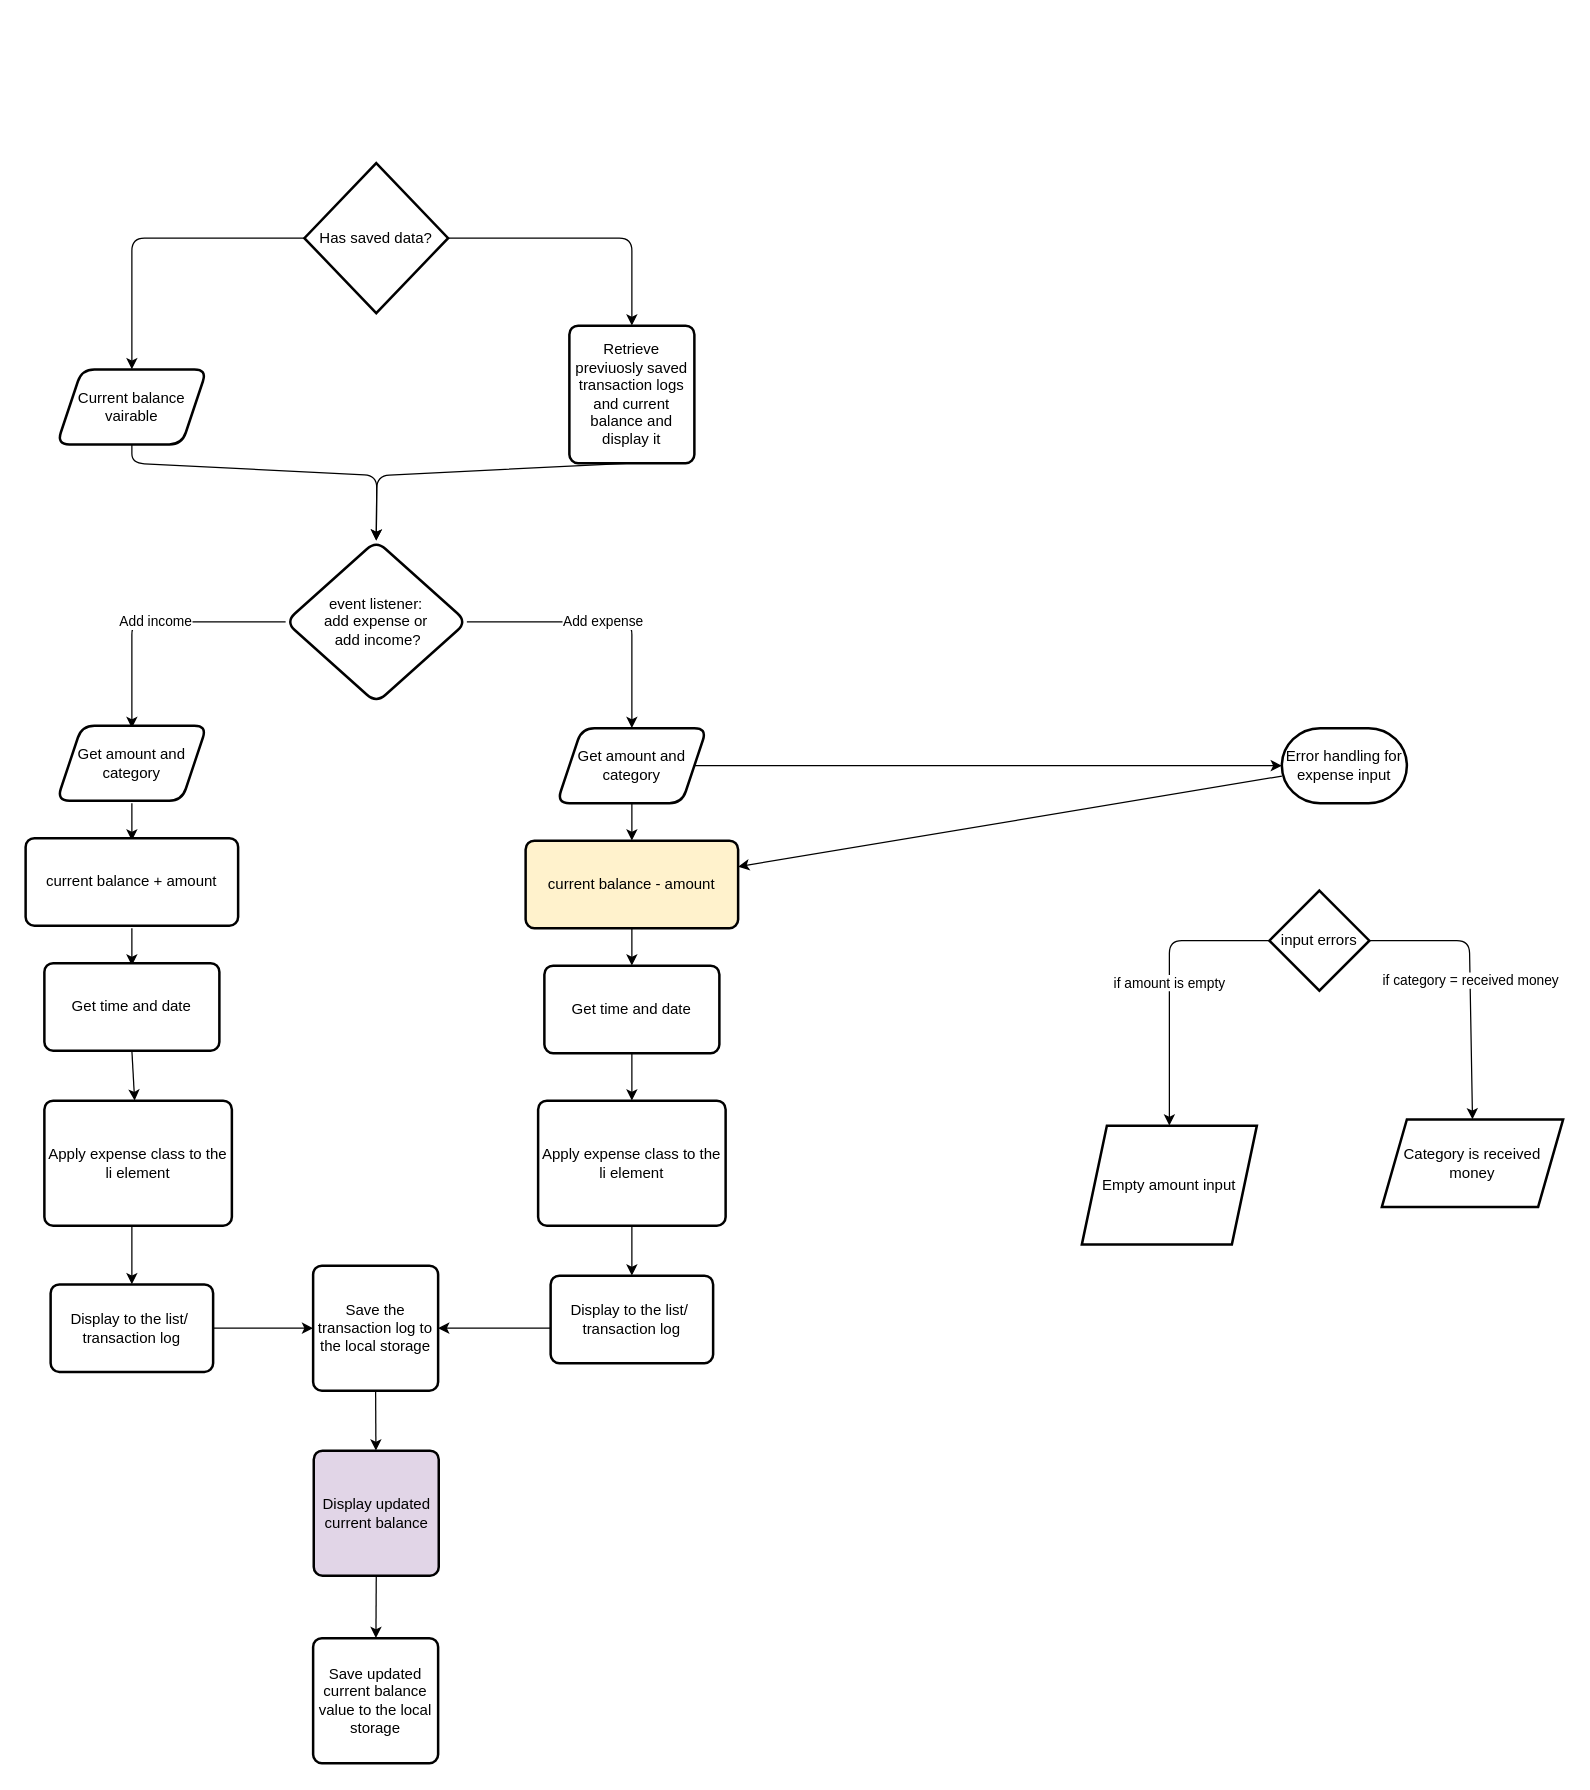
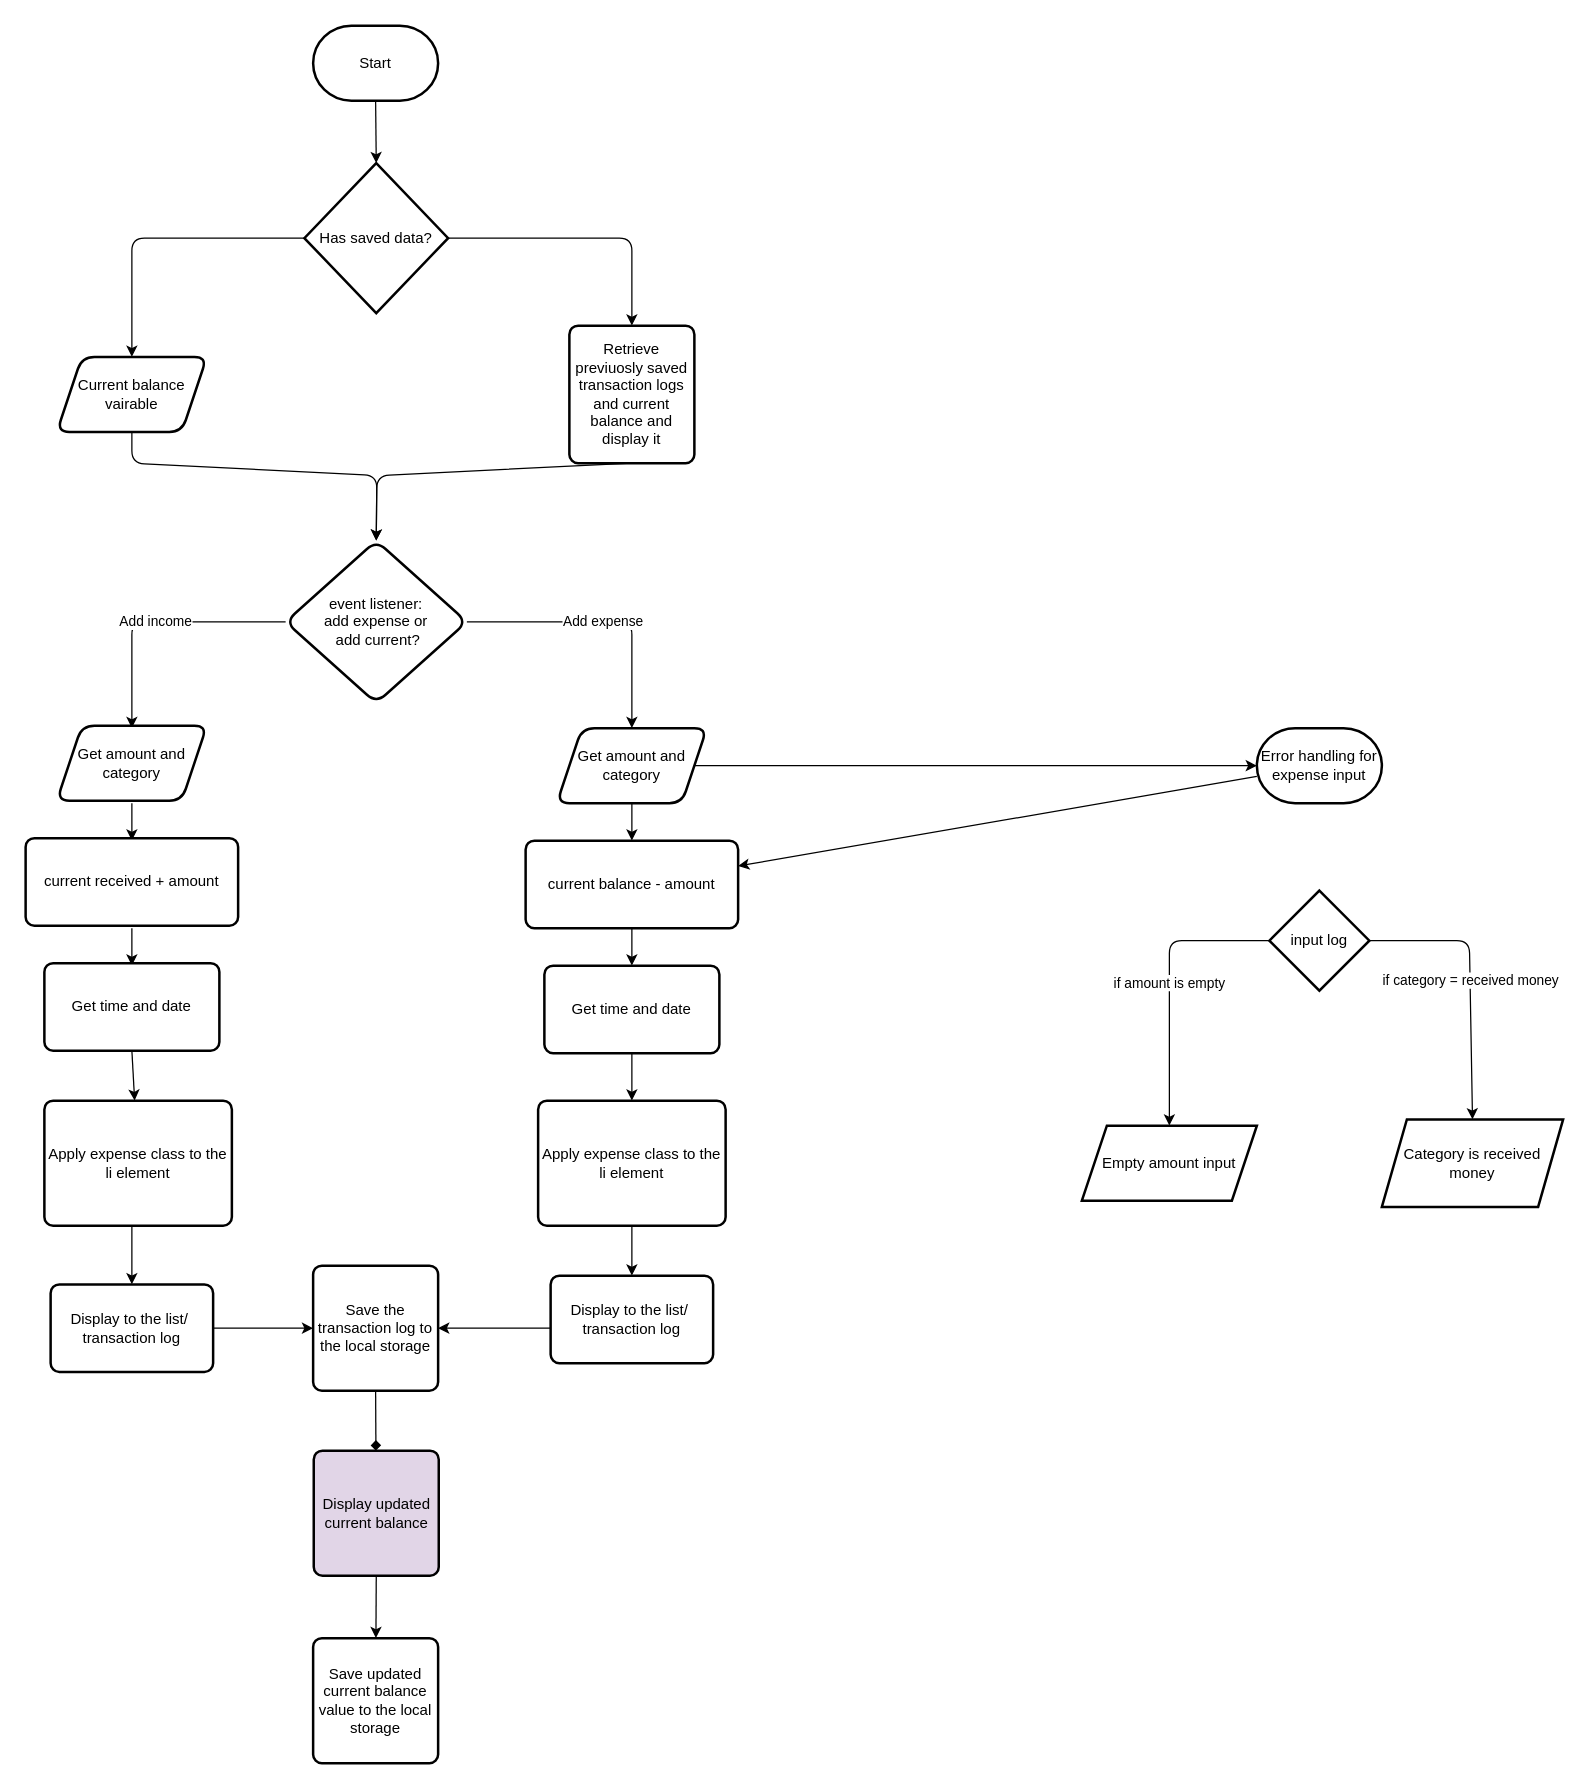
  <mxCell id="0" />
  <mxCell id="1" parent="0" />
+ <mxCell id="2" style="edgeStyle=none;rounded=1;html=1;exitX=0.5;exitY=1;exitDx=0;exitDy=0;exitPerimeter=0;entryX=0.5;entryY=0;entryDx=0;entryDy=0;entryPerimeter=0;" parent="1" source="3" target="39" edge="1"><mxGeometry relative="1" as="geometry" /></mxCell>
+ <mxCell id="3" value="Start" style="strokeWidth=2;html=1;shape=mxgraph.flowchart.terminator;whiteSpace=wrap;rounded=1;" parent="1" vertex="1"><mxGeometry x="250" y="20" width="100" height="60" as="geometry" /></mxCell>
  <mxCell id="4" style="edgeStyle=none;html=1;exitX=0.5;exitY=1;exitDx=0;exitDy=0;rounded=1;entryX=0.5;entryY=0;entryDx=0;entryDy=0;" parent="1" source="5" target="8" edge="1"><mxGeometry relative="1" as="geometry"><mxPoint x="301" y="440" as="targetPoint" /><Array as="points"><mxPoint x="105" y="370" /><mxPoint x="301" y="380" /></Array></mxGeometry></mxCell>
- <mxCell id="5" value="Current balance vairable" style="shape=parallelogram;perimeter=parallelogramPerimeter;whiteSpace=wrap;html=1;fixedSize=1;strokeWidth=2;rounded=1;" parent="1" vertex="1"><mxGeometry x="45" y="295" width="120" height="60" as="geometry" /></mxCell>
+ <mxCell id="5" value="Current balance vairable" style="shape=parallelogram;perimeter=parallelogramPerimeter;whiteSpace=wrap;html=1;fixedSize=1;strokeWidth=2;rounded=1;" parent="1" vertex="1"><mxGeometry x="45" y="285" width="120" height="60" as="geometry" /></mxCell>
  <mxCell id="6" value="Add expense" style="edgeStyle=none;html=1;entryX=0.5;entryY=0;entryDx=0;entryDy=0;exitX=1;exitY=0.5;exitDx=0;exitDy=0;rounded=1;" parent="1" source="8" target="11" edge="1"><mxGeometry relative="1" as="geometry"><Array as="points"><mxPoint x="505" y="497" /></Array></mxGeometry></mxCell>
  <mxCell id="7" value="Add income" style="edgeStyle=none;html=1;entryX=0.5;entryY=0;entryDx=0;entryDy=0;exitX=0;exitY=0.5;exitDx=0;exitDy=0;rounded=1;" parent="1" source="8" edge="1"><mxGeometry relative="1" as="geometry"><Array as="points"><mxPoint x="105" y="497" /></Array><mxPoint x="105" y="582" as="targetPoint" /></mxGeometry></mxCell>
- <mxCell id="8" value="event listener: &lt;br&gt;add expense or&lt;br&gt;&amp;nbsp;add income?" style="rhombus;whiteSpace=wrap;html=1;strokeWidth=2;rounded=1;" parent="1" vertex="1"><mxGeometry x="228" y="432" width="145" height="130" as="geometry" /></mxCell>
+ <mxCell id="8" value="event listener: &lt;br&gt;add expense or&lt;br&gt;&amp;nbsp;add current?" style="rhombus;whiteSpace=wrap;html=1;strokeWidth=2;rounded=1;" parent="1" vertex="1"><mxGeometry x="228" y="432" width="145" height="130" as="geometry" /></mxCell>
  <mxCell id="9" style="edgeStyle=none;html=1;exitX=0.5;exitY=1;exitDx=0;exitDy=0;entryX=0.5;entryY=0;entryDx=0;entryDy=0;rounded=1;" parent="1" source="11" target="17" edge="1"><mxGeometry relative="1" as="geometry" /></mxCell>
  <mxCell id="10" style="edgeStyle=none;html=1;exitX=1;exitY=0.5;exitDx=0;exitDy=0;entryX=0;entryY=0.5;entryDx=0;entryDy=0;entryPerimeter=0;" edge="1" parent="1" source="11" target="41"><mxGeometry relative="1" as="geometry" /></mxCell>
  <mxCell id="11" value="Get amount and category" style="shape=parallelogram;perimeter=parallelogramPerimeter;whiteSpace=wrap;html=1;fixedSize=1;strokeWidth=2;rounded=1;" parent="1" vertex="1"><mxGeometry x="445" y="582" width="120" height="60" as="geometry" /></mxCell>
  <mxCell id="12" style="edgeStyle=none;html=1;exitX=0.5;exitY=1;exitDx=0;exitDy=0;entryX=0.5;entryY=0;entryDx=0;entryDy=0;rounded=1;" parent="1" edge="1"><mxGeometry relative="1" as="geometry"><mxPoint x="105" y="642" as="sourcePoint" /><mxPoint x="105" y="672" as="targetPoint" /></mxGeometry></mxCell>
  <mxCell id="13" value="Get amount and category" style="shape=parallelogram;perimeter=parallelogramPerimeter;whiteSpace=wrap;html=1;fixedSize=1;strokeWidth=2;rounded=1;" parent="1" vertex="1"><mxGeometry x="45" y="580" width="120" height="60" as="geometry" /></mxCell>
  <mxCell id="14" style="edgeStyle=none;html=1;exitX=0.5;exitY=1;exitDx=0;exitDy=0;entryX=0.5;entryY=0;entryDx=0;entryDy=0;rounded=1;" parent="1" edge="1"><mxGeometry relative="1" as="geometry"><mxPoint x="105" y="742" as="sourcePoint" /><mxPoint x="105" y="772" as="targetPoint" /></mxGeometry></mxCell>
- <mxCell id="15" value="current balance + amount" style="rounded=1;whiteSpace=wrap;html=1;absoluteArcSize=1;arcSize=14;strokeWidth=2;" parent="1" vertex="1"><mxGeometry x="20" y="670" width="170" height="70" as="geometry" /></mxCell>
+ <mxCell id="15" value="current received + amount" style="rounded=1;whiteSpace=wrap;html=1;absoluteArcSize=1;arcSize=14;strokeWidth=2;" parent="1" vertex="1"><mxGeometry x="20" y="670" width="170" height="70" as="geometry" /></mxCell>
  <mxCell id="16" style="edgeStyle=none;html=1;exitX=0.5;exitY=1;exitDx=0;exitDy=0;entryX=0.5;entryY=0;entryDx=0;entryDy=0;rounded=1;" parent="1" source="17" target="21" edge="1"><mxGeometry relative="1" as="geometry" /></mxCell>
- <mxCell id="17" value="current balance - amount" style="rounded=1;whiteSpace=wrap;html=1;absoluteArcSize=1;arcSize=14;strokeWidth=2;fillColor=#fff2cc;" parent="1" vertex="1"><mxGeometry x="420" y="672" width="170" height="70" as="geometry" /></mxCell>
+ <mxCell id="17" value="current balance - amount" style="rounded=1;whiteSpace=wrap;html=1;absoluteArcSize=1;arcSize=14;strokeWidth=2;" parent="1" vertex="1"><mxGeometry x="420" y="672" width="170" height="70" as="geometry" /></mxCell>
  <mxCell id="18" style="edgeStyle=none;rounded=1;html=1;exitX=0.5;exitY=1;exitDx=0;exitDy=0;" parent="1" source="19" target="36" edge="1"><mxGeometry relative="1" as="geometry" /></mxCell>
  <mxCell id="19" value="Get time and date" style="rounded=1;whiteSpace=wrap;html=1;absoluteArcSize=1;arcSize=14;strokeWidth=2;" parent="1" vertex="1"><mxGeometry x="35" y="770" width="140" height="70" as="geometry" /></mxCell>
  <mxCell id="20" style="edgeStyle=none;rounded=1;html=1;exitX=0.5;exitY=1;exitDx=0;exitDy=0;" parent="1" source="21" target="34" edge="1"><mxGeometry relative="1" as="geometry" /></mxCell>
  <mxCell id="21" value="Get time and date" style="rounded=1;whiteSpace=wrap;html=1;absoluteArcSize=1;arcSize=14;strokeWidth=2;" parent="1" vertex="1"><mxGeometry x="435" y="772" width="140" height="70" as="geometry" /></mxCell>
  <mxCell id="22" style="edgeStyle=none;html=1;exitX=0.5;exitY=1;exitDx=0;exitDy=0;entryX=0;entryY=0.5;entryDx=0;entryDy=0;rounded=1;startArrow=none;" parent="1" source="32" target="26" edge="1"><mxGeometry relative="1" as="geometry"><mxPoint x="295" y="1002" as="targetPoint" /><mxPoint x="105" y="942" as="sourcePoint" /><Array as="points"><mxPoint x="105" y="1062" /></Array></mxGeometry></mxCell>
  <mxCell id="23" style="edgeStyle=none;html=1;exitX=0.5;exitY=1;exitDx=0;exitDy=0;entryX=1;entryY=0.5;entryDx=0;entryDy=0;rounded=1;" parent="1" source="24" target="26" edge="1"><mxGeometry relative="1" as="geometry"><Array as="points"><mxPoint x="505" y="1062" /></Array></mxGeometry></mxCell>
  <mxCell id="24" value="Display to the list/&amp;nbsp; transaction log" style="rounded=1;whiteSpace=wrap;html=1;absoluteArcSize=1;arcSize=14;strokeWidth=2;" parent="1" vertex="1"><mxGeometry x="440" y="1020" width="130" height="70" as="geometry" /></mxCell>
- <mxCell id="25" style="edgeStyle=none;html=1;exitX=0.5;exitY=1;exitDx=0;exitDy=0;rounded=1;" parent="1" source="26" target="31" edge="1"><mxGeometry relative="1" as="geometry" /></mxCell>
+ <mxCell id="25" style="edgeStyle=none;html=1;exitX=0.5;exitY=1;exitDx=0;exitDy=0;rounded=1;endArrow=diamond;" parent="1" source="26" target="31" edge="1"><mxGeometry relative="1" as="geometry" /></mxCell>
  <mxCell id="26" value="Save the transaction log to the local storage" style="rounded=1;whiteSpace=wrap;html=1;absoluteArcSize=1;arcSize=14;strokeWidth=2;" parent="1" vertex="1"><mxGeometry x="250" y="1012" width="100" height="100" as="geometry" /></mxCell>
  <mxCell id="27" style="edgeStyle=none;rounded=1;html=1;exitX=0.5;exitY=1;exitDx=0;exitDy=0;entryX=0.5;entryY=0;entryDx=0;entryDy=0;" parent="1" source="28" target="8" edge="1"><mxGeometry relative="1" as="geometry"><Array as="points"><mxPoint x="301" y="380" /></Array></mxGeometry></mxCell>
  <mxCell id="28" value="Retrieve previuosly saved transaction logs and current balance and display it" style="rounded=1;whiteSpace=wrap;html=1;absoluteArcSize=1;arcSize=14;strokeWidth=2;" parent="1" vertex="1"><mxGeometry x="455" y="260" width="100" height="110" as="geometry" /></mxCell>
  <mxCell id="29" value="Save updated current balance value to the local storage" style="rounded=1;whiteSpace=wrap;html=1;absoluteArcSize=1;arcSize=14;strokeWidth=2;" parent="1" vertex="1"><mxGeometry x="250" y="1310" width="100" height="100" as="geometry" /></mxCell>
  <mxCell id="30" style="edgeStyle=none;html=1;exitX=0.5;exitY=1;exitDx=0;exitDy=0;rounded=1;" parent="1" source="31" target="29" edge="1"><mxGeometry relative="1" as="geometry" /></mxCell>
  <mxCell id="31" value="Display updated current balance" style="rounded=1;whiteSpace=wrap;html=1;absoluteArcSize=1;arcSize=14;strokeWidth=2;fillColor=#e1d5e7;" parent="1" vertex="1"><mxGeometry x="250.5" y="1160" width="100" height="100" as="geometry" /></mxCell>
  <mxCell id="32" value="Display to the list/&amp;nbsp; transaction log" style="rounded=1;whiteSpace=wrap;html=1;absoluteArcSize=1;arcSize=14;strokeWidth=2;" parent="1" vertex="1"><mxGeometry x="40" y="1027" width="130" height="70" as="geometry" /></mxCell>
  <mxCell id="33" style="edgeStyle=none;rounded=1;html=1;exitX=0.5;exitY=1;exitDx=0;exitDy=0;" parent="1" source="34" target="24" edge="1"><mxGeometry relative="1" as="geometry" /></mxCell>
  <mxCell id="34" value="Apply expense class to the li element" style="rounded=1;whiteSpace=wrap;html=1;absoluteArcSize=1;arcSize=14;strokeWidth=2;" parent="1" vertex="1"><mxGeometry x="430" y="880" width="150" height="100" as="geometry" /></mxCell>
  <mxCell id="35" style="edgeStyle=none;rounded=1;html=1;" parent="1" target="32" edge="1"><mxGeometry relative="1" as="geometry"><mxPoint x="105" y="980" as="sourcePoint" /></mxGeometry></mxCell>
  <mxCell id="36" value="Apply expense class to the li element" style="rounded=1;whiteSpace=wrap;html=1;absoluteArcSize=1;arcSize=14;strokeWidth=2;" parent="1" vertex="1"><mxGeometry x="35" y="880" width="150" height="100" as="geometry" /></mxCell>
  <mxCell id="37" style="edgeStyle=none;rounded=1;html=1;exitX=1;exitY=0.5;exitDx=0;exitDy=0;exitPerimeter=0;entryX=0.5;entryY=0;entryDx=0;entryDy=0;" parent="1" source="39" target="28" edge="1"><mxGeometry relative="1" as="geometry"><Array as="points"><mxPoint x="505" y="190" /></Array></mxGeometry></mxCell>
  <mxCell id="38" style="edgeStyle=none;rounded=1;html=1;exitX=0;exitY=0.5;exitDx=0;exitDy=0;exitPerimeter=0;entryX=0.5;entryY=0;entryDx=0;entryDy=0;" parent="1" source="39" target="5" edge="1"><mxGeometry relative="1" as="geometry"><Array as="points"><mxPoint x="105" y="190" /></Array></mxGeometry></mxCell>
  <mxCell id="39" value="Has saved data?" style="strokeWidth=2;html=1;shape=mxgraph.flowchart.decision;whiteSpace=wrap;rounded=1;" parent="1" vertex="1"><mxGeometry x="243" y="130" width="115" height="120" as="geometry" /></mxCell>
  <mxCell id="40" value="" style="edgeStyle=none;html=1;" edge="1" parent="1" source="41" target="17"><mxGeometry relative="1" as="geometry" /></mxCell>
- <mxCell id="41" value="Error handling for expense input" style="strokeWidth=2;html=1;shape=mxgraph.flowchart.terminator;whiteSpace=wrap;" vertex="1" parent="1"><mxGeometry x="1025" y="582" width="100" height="60" as="geometry" /></mxCell>
+ <mxCell id="41" value="Error handling for expense input" style="strokeWidth=2;html=1;shape=mxgraph.flowchart.terminator;whiteSpace=wrap;" vertex="1" parent="1"><mxGeometry x="1005" y="582" width="100" height="60" as="geometry" /></mxCell>
  <mxCell id="42" value="if category = received money" style="edgeStyle=none;html=1;exitX=1;exitY=0.5;exitDx=0;exitDy=0;entryX=0.5;entryY=0;entryDx=0;entryDy=0;" edge="1" parent="1" source="44" target="46"><mxGeometry relative="1" as="geometry"><Array as="points"><mxPoint x="1175" y="752" /></Array></mxGeometry></mxCell>
  <mxCell id="43" value="if amount is empty" style="edgeStyle=none;html=1;exitX=0;exitY=0.5;exitDx=0;exitDy=0;entryX=0.5;entryY=0;entryDx=0;entryDy=0;" edge="1" parent="1" source="44" target="45"><mxGeometry relative="1" as="geometry"><Array as="points"><mxPoint x="935" y="752" /></Array></mxGeometry></mxCell>
- <mxCell id="44" value="input errors" style="rhombus;whiteSpace=wrap;html=1;strokeWidth=2;" vertex="1" parent="1"><mxGeometry x="1015" y="712" width="80" height="80" as="geometry" /></mxCell>
- <mxCell id="45" value="Empty amount input" style="shape=parallelogram;perimeter=parallelogramPerimeter;whiteSpace=wrap;html=1;fixedSize=1;strokeWidth=2;" vertex="1" parent="1"><mxGeometry x="865" y="900" width="140" height="95" as="geometry" /></mxCell>
+ <mxCell id="44" value="input log" style="rhombus;whiteSpace=wrap;html=1;strokeWidth=2;" vertex="1" parent="1"><mxGeometry x="1015" y="712" width="80" height="80" as="geometry" /></mxCell>
+ <mxCell id="45" value="Empty amount input" style="shape=parallelogram;perimeter=parallelogramPerimeter;whiteSpace=wrap;html=1;fixedSize=1;strokeWidth=2;" vertex="1" parent="1"><mxGeometry x="865" y="900" width="140" height="60" as="geometry" /></mxCell>
  <mxCell id="46" value="Category is received money" style="shape=parallelogram;perimeter=parallelogramPerimeter;whiteSpace=wrap;html=1;fixedSize=1;strokeWidth=2;" vertex="1" parent="1"><mxGeometry x="1105" y="895" width="145" height="70" as="geometry" /></mxCell>
